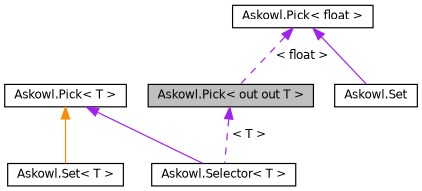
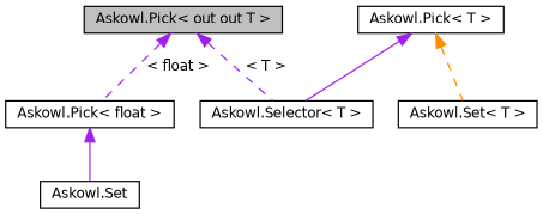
  digraph {
    node [color=black fillcolor=white fontname=Helvetica fontsize=10 shape=record style=filled]
    edge [color=purple dir=back fontname=Helvetica fontsize=10 labelfontname=Helvetica labelfontsize=10 style=solid]
    n1 [fillcolor=grey75 fontcolor=black height=0.2 label="Askowl.Pick\< out out T \>" width=0.4]
    n2 [height=0.2 label="Askowl.Pick\< float \>" width=0.4]
    n3 [height=0.2 label="Askowl.Selector\< T \>" width=0.4]
    n4 [height=0.2 label="Askowl.Set" width=0.4]
    n5 [height=0.2 label="Askowl.Pick\< T \>" width=0.4]
    n6 [height=0.2 label="Askowl.Set\< T \>" width=0.4]
-   n2 -> n1 [label=" \< float \>" style=dashed]
+   n1 -> n2 [label=" \< float \>" style=dashed]
    n1 -> n3 [label=" \< T \>" style=dashed]
    n2 -> n4
    n5 -> n3
-   n5 -> n6 [color=darkorange]
+   n5 -> n6 [color=darkorange style=dashed]
  }
